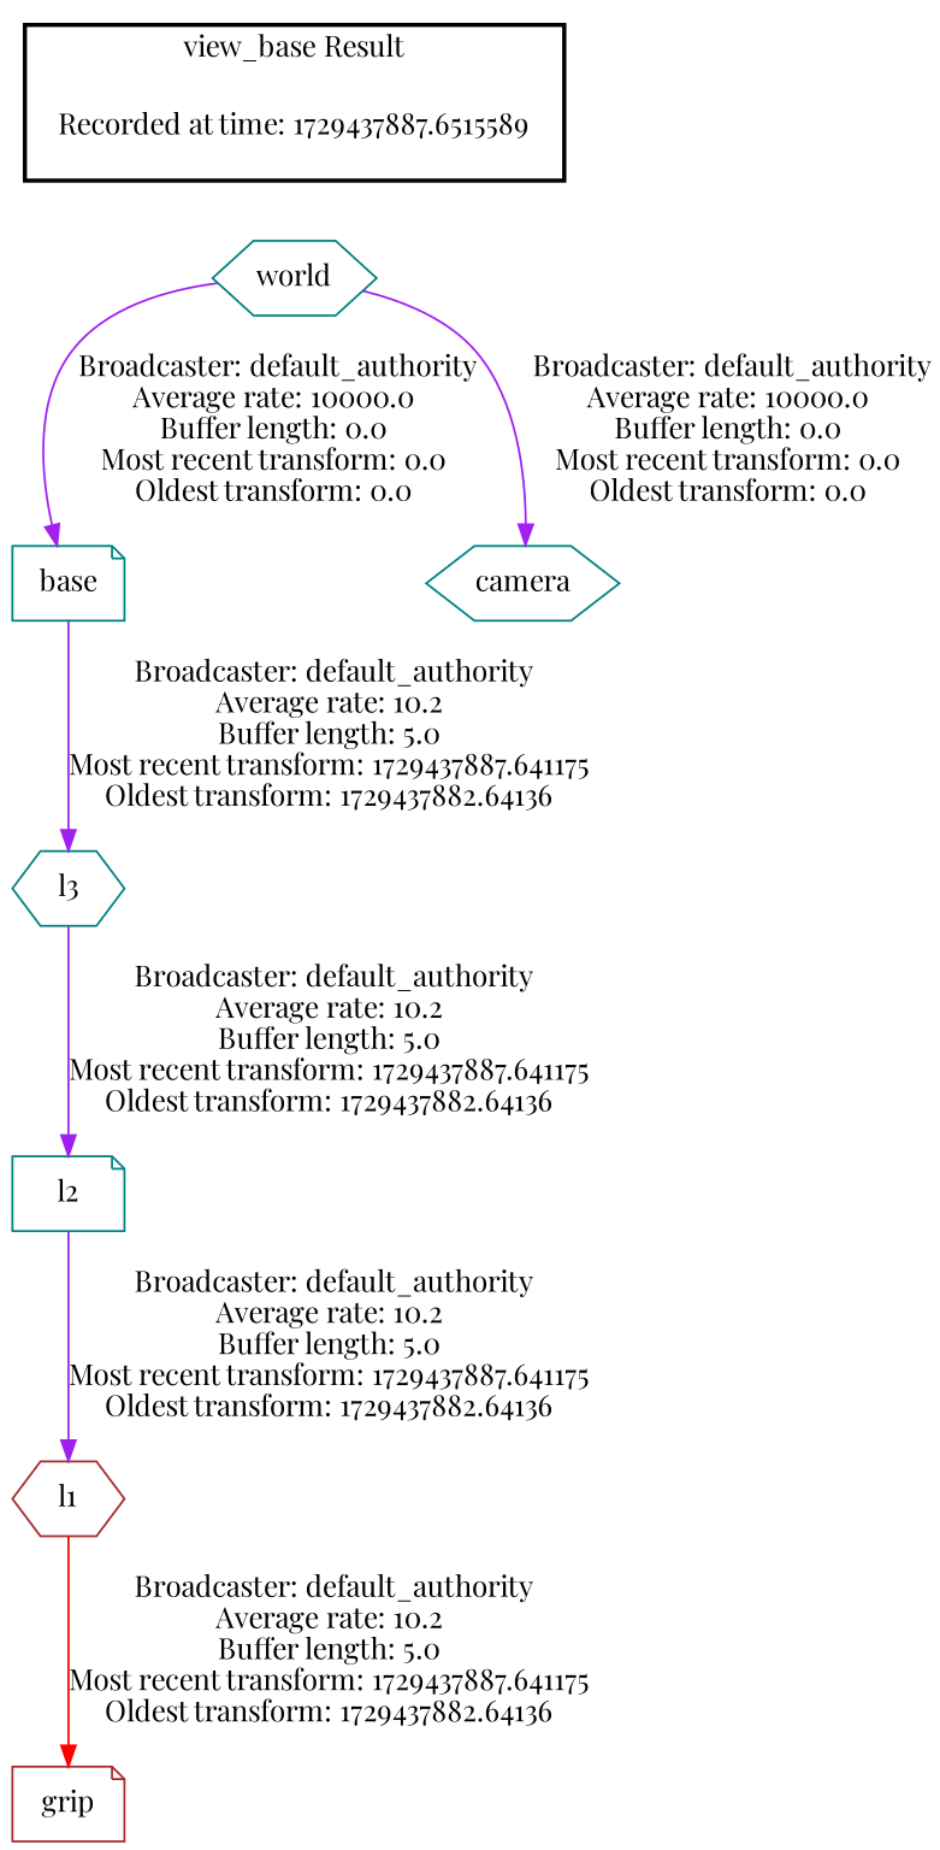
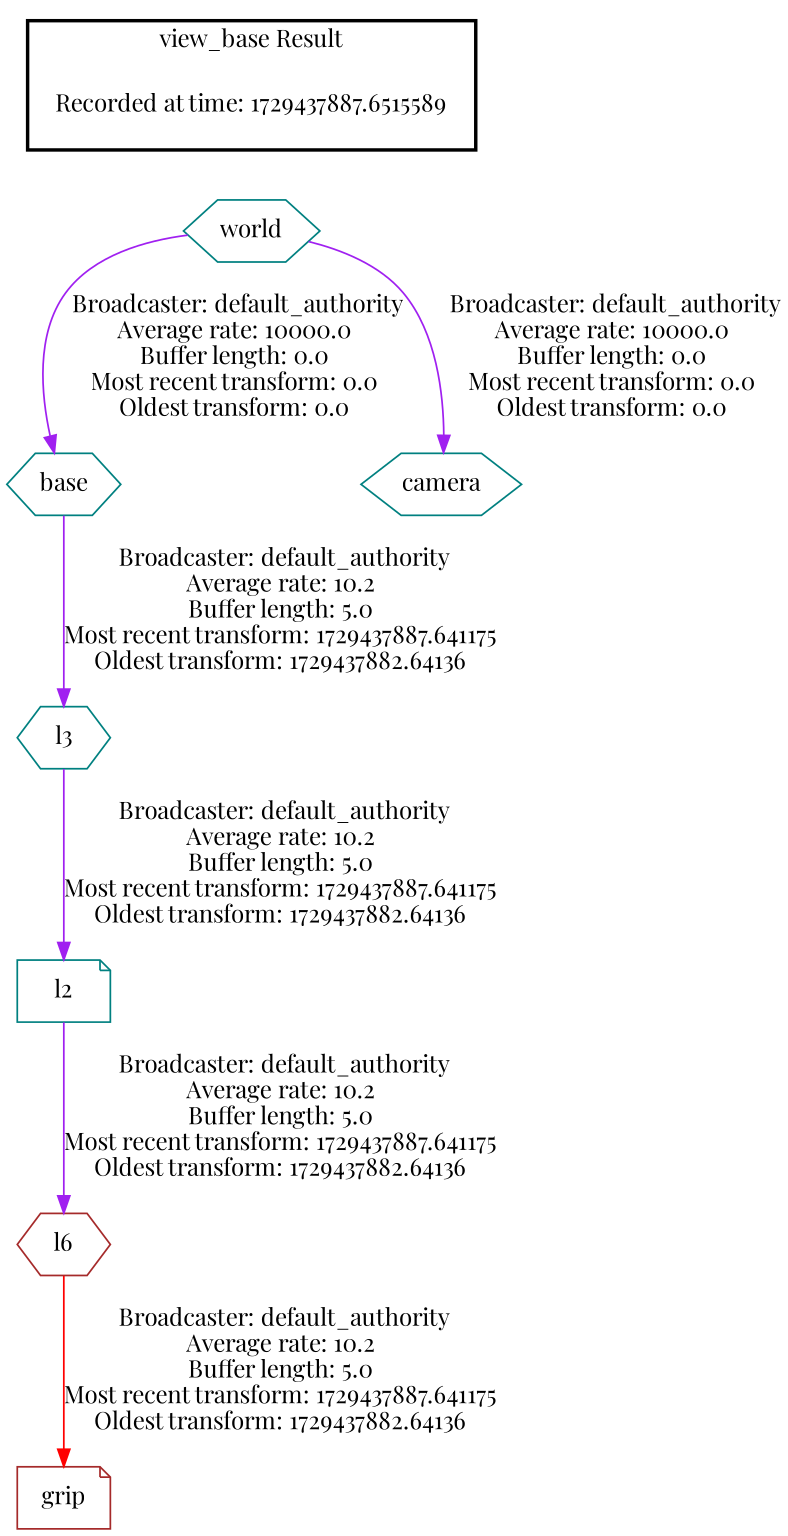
  digraph {
    fontname="Playfair Display"
    node [color=teal fontname="Playfair Display" shape=hexagon]
    edge [fontname="Playfair Display" color=purple]
    "Recorded at time: 1729437887.6515589" [shape=plaintext]
    world
-   base [shape=note]
+   base
    camera
    l3
    l2 [shape=note]
-   l1 [color=brown]
+   l1 [color=brown label=l6]
    grip [color=brown shape=note]
    subgraph cluster_1 {
      color=black
      label="view_base Result"
      style=bold
      "Recorded at time: 1729437887.6515589"
    }
    "Recorded at time: 1729437887.6515589" -> world [style=invis color=""]
    world -> base [label=" Broadcaster: default_authority\nAverage rate: 10000.0\nBuffer length: 0.0\nMost recent transform: 0.0\nOldest transform: 0.0\n"]
    world -> camera [label=" Broadcaster: default_authority\nAverage rate: 10000.0\nBuffer length: 0.0\nMost recent transform: 0.0\nOldest transform: 0.0\n"]
    base -> l3 [label=" Broadcaster: default_authority\nAverage rate: 10.2\nBuffer length: 5.0\nMost recent transform: 1729437887.641175\nOldest transform: 1729437882.64136\n"]
    l3 -> l2 [label=" Broadcaster: default_authority\nAverage rate: 10.2\nBuffer length: 5.0\nMost recent transform: 1729437887.641175\nOldest transform: 1729437882.64136\n"]
    l2 -> l1 [label=" Broadcaster: default_authority\nAverage rate: 10.2\nBuffer length: 5.0\nMost recent transform: 1729437887.641175\nOldest transform: 1729437882.64136\n"]
    l1 -> grip [color=red label=" Broadcaster: default_authority\nAverage rate: 10.2\nBuffer length: 5.0\nMost recent transform: 1729437887.641175\nOldest transform: 1729437882.64136\n"]
  }
